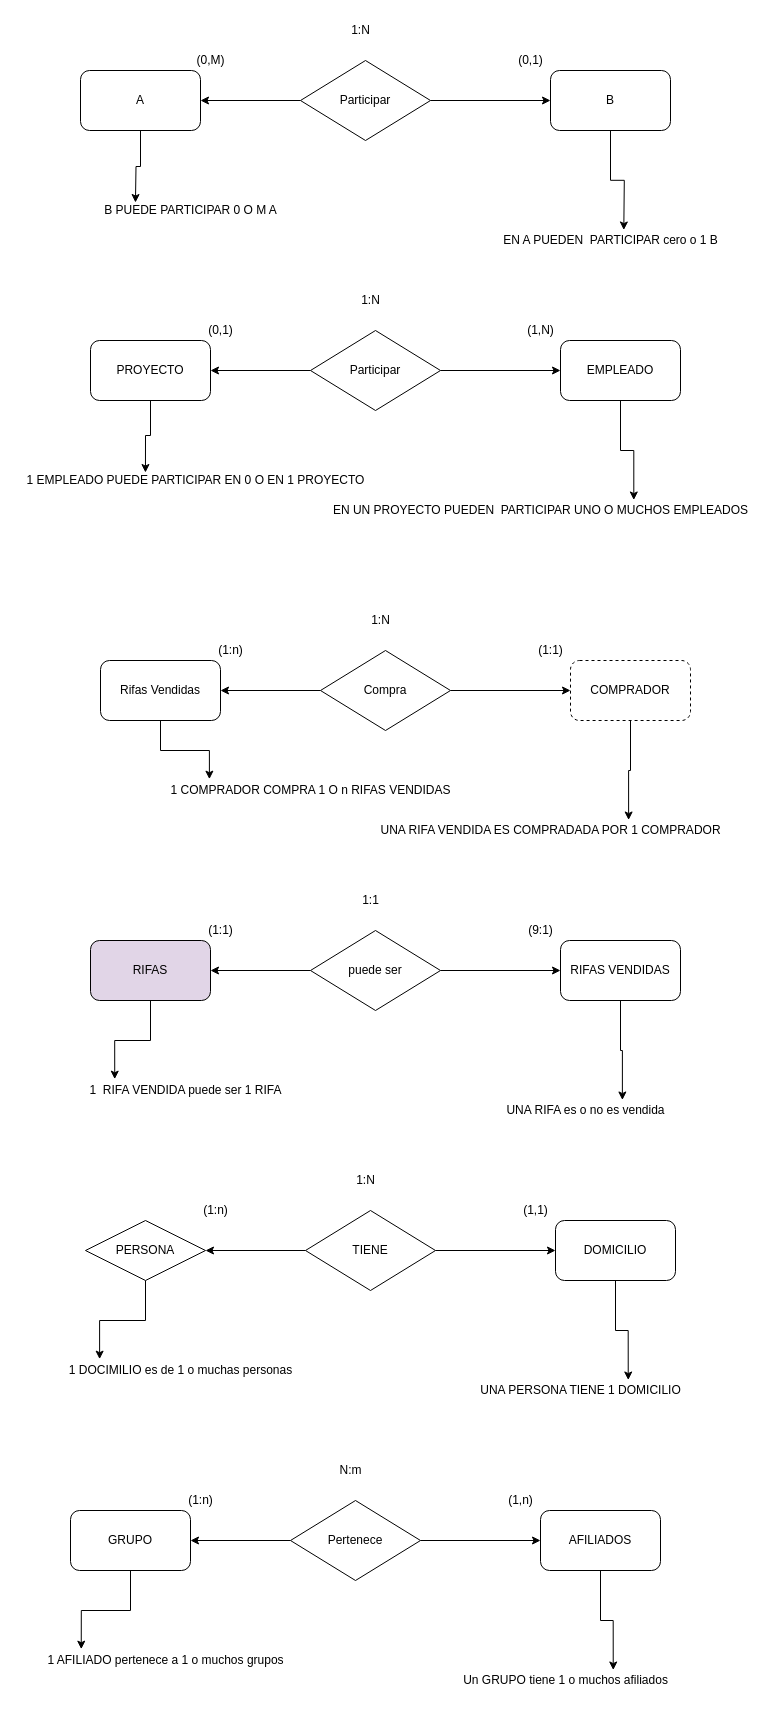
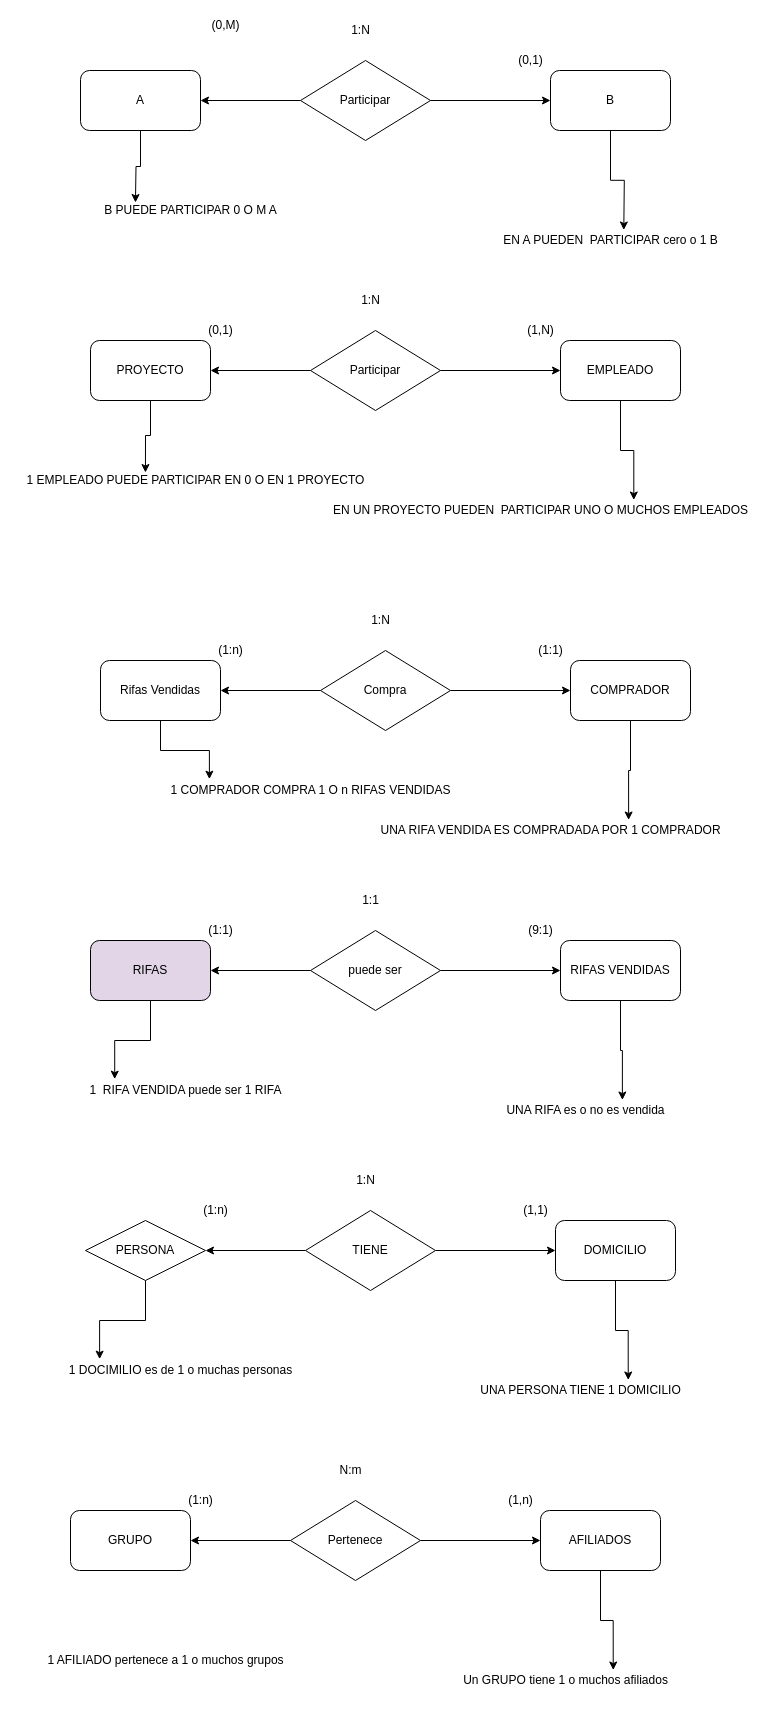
  <mxCell id="0" />
  <mxCell id="1" parent="0" />
  <mxCell id="2" style="edgeStyle=orthogonalEdgeStyle;rounded=0;orthogonalLoop=1;jettySize=auto;html=1;exitX=0.5;exitY=1;exitDx=0;exitDy=0;entryX=0.357;entryY=0.1;entryDx=0;entryDy=0;entryPerimeter=0;" parent="1" source="3" target="12" edge="1"><mxGeometry relative="1" as="geometry"><mxPoint x="150" y="450" as="targetPoint" /></mxGeometry></mxCell>
  <mxCell id="3" value="PROYECTO" style="rounded=1;whiteSpace=wrap;html=1;" parent="1" vertex="1"><mxGeometry x="90" y="340" width="120" height="60" as="geometry" /></mxCell>
  <mxCell id="4" value="" style="edgeStyle=orthogonalEdgeStyle;rounded=0;orthogonalLoop=1;jettySize=auto;html=1;" parent="1" source="6" target="3" edge="1"><mxGeometry relative="1" as="geometry" /></mxCell>
  <mxCell id="5" style="edgeStyle=orthogonalEdgeStyle;rounded=0;orthogonalLoop=1;jettySize=auto;html=1;exitX=1;exitY=0.5;exitDx=0;exitDy=0;entryX=0;entryY=0.5;entryDx=0;entryDy=0;" parent="1" source="6" target="8" edge="1"><mxGeometry relative="1" as="geometry" /></mxCell>
  <mxCell id="6" value="Participar" style="rhombus;whiteSpace=wrap;html=1;" parent="1" vertex="1"><mxGeometry x="310" y="330" width="130" height="80" as="geometry" /></mxCell>
  <mxCell id="7" style="edgeStyle=orthogonalEdgeStyle;rounded=0;orthogonalLoop=1;jettySize=auto;html=1;exitX=0.5;exitY=1;exitDx=0;exitDy=0;entryX=0.717;entryY=-0.025;entryDx=0;entryDy=0;entryPerimeter=0;" parent="1" source="8" target="13" edge="1"><mxGeometry relative="1" as="geometry" /></mxCell>
  <mxCell id="8" value="EMPLEADO" style="rounded=1;whiteSpace=wrap;html=1;" parent="1" vertex="1"><mxGeometry x="560" y="340" width="120" height="60" as="geometry" /></mxCell>
  <mxCell id="9" value="1:N" style="text;html=1;align=center;verticalAlign=middle;resizable=0;points=[];autosize=1;strokeColor=none;" parent="1" vertex="1"><mxGeometry x="355" y="290" width="30" height="20" as="geometry" /></mxCell>
  <mxCell id="10" value="(0,1)" style="text;html=1;align=center;verticalAlign=middle;resizable=0;points=[];autosize=1;strokeColor=none;" parent="1" vertex="1"><mxGeometry x="200" y="320" width="40" height="20" as="geometry" /></mxCell>
  <mxCell id="11" value="(1,N)" style="text;html=1;align=center;verticalAlign=middle;resizable=0;points=[];autosize=1;strokeColor=none;" parent="1" vertex="1"><mxGeometry x="520" y="320" width="40" height="20" as="geometry" /></mxCell>
  <mxCell id="12" value="1 EMPLEADO PUEDE PARTICIPAR EN 0 O EN 1 PROYECTO" style="text;html=1;align=center;verticalAlign=middle;resizable=0;points=[];autosize=1;strokeColor=none;" parent="1" vertex="1"><mxGeometry x="20" y="470" width="350" height="20" as="geometry" /></mxCell>
  <mxCell id="13" value="EN UN PROYECTO PUEDEN&amp;nbsp; PARTICIPAR UNO O MUCHOS EMPLEADOS" style="text;html=1;align=center;verticalAlign=middle;resizable=0;points=[];autosize=1;strokeColor=none;" parent="1" vertex="1"><mxGeometry x="325" y="500" width="430" height="20" as="geometry" /></mxCell>
  <mxCell id="14" style="edgeStyle=orthogonalEdgeStyle;rounded=0;orthogonalLoop=1;jettySize=auto;html=1;exitX=0.5;exitY=1;exitDx=0;exitDy=0;entryX=0.163;entryY=-0.067;entryDx=0;entryDy=0;entryPerimeter=0;" parent="1" source="15" target="24" edge="1"><mxGeometry relative="1" as="geometry" /></mxCell>
  <mxCell id="15" value="Rifas Vendidas" style="rounded=1;whiteSpace=wrap;html=1;" parent="1" vertex="1"><mxGeometry x="100" y="660" width="120" height="60" as="geometry" /></mxCell>
  <mxCell id="16" value="" style="edgeStyle=orthogonalEdgeStyle;rounded=0;orthogonalLoop=1;jettySize=auto;html=1;" parent="1" source="18" target="15" edge="1"><mxGeometry relative="1" as="geometry" /></mxCell>
  <mxCell id="17" style="edgeStyle=orthogonalEdgeStyle;rounded=0;orthogonalLoop=1;jettySize=auto;html=1;exitX=1;exitY=0.5;exitDx=0;exitDy=0;entryX=0;entryY=0.5;entryDx=0;entryDy=0;" parent="1" source="18" target="20" edge="1"><mxGeometry relative="1" as="geometry" /></mxCell>
  <mxCell id="18" value="Compra" style="rhombus;whiteSpace=wrap;html=1;" parent="1" vertex="1"><mxGeometry x="320" y="650" width="130" height="80" as="geometry" /></mxCell>
  <mxCell id="19" style="edgeStyle=orthogonalEdgeStyle;rounded=0;orthogonalLoop=1;jettySize=auto;html=1;exitX=0.5;exitY=1;exitDx=0;exitDy=0;entryX=0.717;entryY=-0.025;entryDx=0;entryDy=0;entryPerimeter=0;" parent="1" source="20" target="25" edge="1"><mxGeometry relative="1" as="geometry" /></mxCell>
- <mxCell id="20" value="COMPRADOR" style="rounded=1;whiteSpace=wrap;html=1;dashed=1;" parent="1" vertex="1"><mxGeometry x="570" y="660" width="120" height="60" as="geometry" /></mxCell>
+ <mxCell id="20" value="COMPRADOR" style="rounded=1;whiteSpace=wrap;html=1;" parent="1" vertex="1"><mxGeometry x="570" y="660" width="120" height="60" as="geometry" /></mxCell>
  <mxCell id="21" value="1:N" style="text;html=1;align=center;verticalAlign=middle;resizable=0;points=[];autosize=1;strokeColor=none;" parent="1" vertex="1"><mxGeometry x="365" y="610" width="30" height="20" as="geometry" /></mxCell>
  <mxCell id="22" value="(1:n)" style="text;html=1;align=center;verticalAlign=middle;resizable=0;points=[];autosize=1;strokeColor=none;" parent="1" vertex="1"><mxGeometry x="210" y="640" width="40" height="20" as="geometry" /></mxCell>
  <mxCell id="23" value="(1:1)" style="text;html=1;align=center;verticalAlign=middle;resizable=0;points=[];autosize=1;strokeColor=none;" parent="1" vertex="1"><mxGeometry x="530" y="640" width="40" height="20" as="geometry" /></mxCell>
  <mxCell id="24" value="1 COMPRADOR COMPRA 1 O n RIFAS VENDIDAS" style="text;html=1;align=center;verticalAlign=middle;resizable=0;points=[];autosize=1;strokeColor=none;" parent="1" vertex="1"><mxGeometry x="160" y="780" width="300" height="20" as="geometry" /></mxCell>
  <mxCell id="25" value="UNA RIFA VENDIDA ES COMPRADADA POR 1 COMPRADOR" style="text;html=1;align=center;verticalAlign=middle;resizable=0;points=[];autosize=1;strokeColor=none;" parent="1" vertex="1"><mxGeometry x="370" y="820" width="360" height="20" as="geometry" /></mxCell>
  <mxCell id="26" style="edgeStyle=orthogonalEdgeStyle;rounded=0;orthogonalLoop=1;jettySize=auto;html=1;exitX=0.5;exitY=1;exitDx=0;exitDy=0;entryX=0.163;entryY=-0.067;entryDx=0;entryDy=0;entryPerimeter=0;" parent="1" source="27" target="36" edge="1"><mxGeometry relative="1" as="geometry" /></mxCell>
  <mxCell id="27" value="RIFAS" style="rounded=1;whiteSpace=wrap;html=1;fillColor=#e1d5e7;" parent="1" vertex="1"><mxGeometry x="90" y="940" width="120" height="60" as="geometry" /></mxCell>
  <mxCell id="28" value="" style="edgeStyle=orthogonalEdgeStyle;rounded=0;orthogonalLoop=1;jettySize=auto;html=1;" parent="1" source="30" target="27" edge="1"><mxGeometry relative="1" as="geometry" /></mxCell>
  <mxCell id="29" style="edgeStyle=orthogonalEdgeStyle;rounded=0;orthogonalLoop=1;jettySize=auto;html=1;exitX=1;exitY=0.5;exitDx=0;exitDy=0;entryX=0;entryY=0.5;entryDx=0;entryDy=0;" parent="1" source="30" target="32" edge="1"><mxGeometry relative="1" as="geometry" /></mxCell>
  <mxCell id="30" value="puede ser" style="rhombus;whiteSpace=wrap;html=1;" parent="1" vertex="1"><mxGeometry x="310" y="930" width="130" height="80" as="geometry" /></mxCell>
  <mxCell id="31" style="edgeStyle=orthogonalEdgeStyle;rounded=0;orthogonalLoop=1;jettySize=auto;html=1;exitX=0.5;exitY=1;exitDx=0;exitDy=0;entryX=0.717;entryY=-0.025;entryDx=0;entryDy=0;entryPerimeter=0;" parent="1" source="32" target="37" edge="1"><mxGeometry relative="1" as="geometry" /></mxCell>
  <mxCell id="32" value="RIFAS VENDIDAS" style="rounded=1;whiteSpace=wrap;html=1;" parent="1" vertex="1"><mxGeometry x="560" y="940" width="120" height="60" as="geometry" /></mxCell>
  <mxCell id="33" value="1:1" style="text;html=1;align=center;verticalAlign=middle;resizable=0;points=[];autosize=1;strokeColor=none;" parent="1" vertex="1"><mxGeometry x="355" y="890" width="30" height="20" as="geometry" /></mxCell>
  <mxCell id="34" value="(1:1)" style="text;html=1;align=center;verticalAlign=middle;resizable=0;points=[];autosize=1;strokeColor=none;" parent="1" vertex="1"><mxGeometry x="200" y="920" width="40" height="20" as="geometry" /></mxCell>
  <mxCell id="35" value="(9:1)" style="text;html=1;align=center;verticalAlign=middle;resizable=0;points=[];autosize=1;strokeColor=none;" parent="1" vertex="1"><mxGeometry x="520" y="920" width="40" height="20" as="geometry" /></mxCell>
  <mxCell id="36" value="1&amp;nbsp; RIFA VENDIDA puede ser 1 RIFA" style="text;html=1;align=center;verticalAlign=middle;resizable=0;points=[];autosize=1;strokeColor=none;" parent="1" vertex="1"><mxGeometry x="80" y="1080" width="210" height="20" as="geometry" /></mxCell>
  <mxCell id="37" value="UNA RIFA es o no es vendida" style="text;html=1;align=center;verticalAlign=middle;resizable=0;points=[];autosize=1;strokeColor=none;" parent="1" vertex="1"><mxGeometry x="500" y="1100" width="170" height="20" as="geometry" /></mxCell>
  <mxCell id="38" style="edgeStyle=orthogonalEdgeStyle;rounded=0;orthogonalLoop=1;jettySize=auto;html=1;exitX=0.5;exitY=1;exitDx=0;exitDy=0;entryX=0.163;entryY=-0.067;entryDx=0;entryDy=0;entryPerimeter=0;" parent="1" source="39" target="48" edge="1"><mxGeometry relative="1" as="geometry" /></mxCell>
  <mxCell id="39" value="PERSONA" style="rhombus;whiteSpace=wrap;html=1;" parent="1" vertex="1"><mxGeometry x="85" y="1220" width="120" height="60" as="geometry" /></mxCell>
  <mxCell id="40" value="" style="edgeStyle=orthogonalEdgeStyle;rounded=0;orthogonalLoop=1;jettySize=auto;html=1;" parent="1" source="42" target="39" edge="1"><mxGeometry relative="1" as="geometry" /></mxCell>
  <mxCell id="41" style="edgeStyle=orthogonalEdgeStyle;rounded=0;orthogonalLoop=1;jettySize=auto;html=1;exitX=1;exitY=0.5;exitDx=0;exitDy=0;entryX=0;entryY=0.5;entryDx=0;entryDy=0;" parent="1" source="42" target="44" edge="1"><mxGeometry relative="1" as="geometry" /></mxCell>
  <mxCell id="42" value="TIENE" style="rhombus;whiteSpace=wrap;html=1;" parent="1" vertex="1"><mxGeometry x="305" y="1210" width="130" height="80" as="geometry" /></mxCell>
  <mxCell id="43" style="edgeStyle=orthogonalEdgeStyle;rounded=0;orthogonalLoop=1;jettySize=auto;html=1;exitX=0.5;exitY=1;exitDx=0;exitDy=0;entryX=0.717;entryY=-0.025;entryDx=0;entryDy=0;entryPerimeter=0;" parent="1" source="44" target="49" edge="1"><mxGeometry relative="1" as="geometry" /></mxCell>
  <mxCell id="44" value="DOMICILIO" style="rounded=1;whiteSpace=wrap;html=1;" parent="1" vertex="1"><mxGeometry x="555" y="1220" width="120" height="60" as="geometry" /></mxCell>
  <mxCell id="45" value="1:N" style="text;html=1;align=center;verticalAlign=middle;resizable=0;points=[];autosize=1;strokeColor=none;" parent="1" vertex="1"><mxGeometry x="350" y="1170" width="30" height="20" as="geometry" /></mxCell>
  <mxCell id="46" value="(1:n)" style="text;html=1;align=center;verticalAlign=middle;resizable=0;points=[];autosize=1;strokeColor=none;" parent="1" vertex="1"><mxGeometry x="195" y="1200" width="40" height="20" as="geometry" /></mxCell>
  <mxCell id="47" value="(1,1)" style="text;html=1;align=center;verticalAlign=middle;resizable=0;points=[];autosize=1;strokeColor=none;" parent="1" vertex="1"><mxGeometry x="515" y="1200" width="40" height="20" as="geometry" /></mxCell>
  <mxCell id="48" value="1 DOCIMILIO es de 1 o muchas personas" style="text;html=1;align=center;verticalAlign=middle;resizable=0;points=[];autosize=1;strokeColor=none;" parent="1" vertex="1"><mxGeometry x="60" y="1360" width="240" height="20" as="geometry" /></mxCell>
  <mxCell id="49" value="UNA PERSONA TIENE 1 DOMICILIO" style="text;html=1;align=center;verticalAlign=middle;resizable=0;points=[];autosize=1;strokeColor=none;" parent="1" vertex="1"><mxGeometry x="470" y="1380" width="220" height="20" as="geometry" /></mxCell>
- <mxCell id="50" style="edgeStyle=orthogonalEdgeStyle;rounded=0;orthogonalLoop=1;jettySize=auto;html=1;exitX=0.5;exitY=1;exitDx=0;exitDy=0;entryX=0.163;entryY=-0.067;entryDx=0;entryDy=0;entryPerimeter=0;" parent="1" source="51" target="60" edge="1"><mxGeometry relative="1" as="geometry" /></mxCell>
  <mxCell id="51" value="GRUPO" style="rounded=1;whiteSpace=wrap;html=1;" parent="1" vertex="1"><mxGeometry x="70" y="1510" width="120" height="60" as="geometry" /></mxCell>
  <mxCell id="52" value="" style="edgeStyle=orthogonalEdgeStyle;rounded=0;orthogonalLoop=1;jettySize=auto;html=1;" parent="1" source="54" target="51" edge="1"><mxGeometry relative="1" as="geometry" /></mxCell>
  <mxCell id="53" style="edgeStyle=orthogonalEdgeStyle;rounded=0;orthogonalLoop=1;jettySize=auto;html=1;exitX=1;exitY=0.5;exitDx=0;exitDy=0;entryX=0;entryY=0.5;entryDx=0;entryDy=0;" parent="1" source="54" target="56" edge="1"><mxGeometry relative="1" as="geometry" /></mxCell>
  <mxCell id="54" value="Pertenece" style="rhombus;whiteSpace=wrap;html=1;" parent="1" vertex="1"><mxGeometry x="290" y="1500" width="130" height="80" as="geometry" /></mxCell>
  <mxCell id="55" style="edgeStyle=orthogonalEdgeStyle;rounded=0;orthogonalLoop=1;jettySize=auto;html=1;exitX=0.5;exitY=1;exitDx=0;exitDy=0;entryX=0.717;entryY=-0.025;entryDx=0;entryDy=0;entryPerimeter=0;" parent="1" source="56" target="61" edge="1"><mxGeometry relative="1" as="geometry" /></mxCell>
  <mxCell id="56" value="AFILIADOS" style="rounded=1;whiteSpace=wrap;html=1;" parent="1" vertex="1"><mxGeometry x="540" y="1510" width="120" height="60" as="geometry" /></mxCell>
  <mxCell id="57" value="N:m" style="text;html=1;align=center;verticalAlign=middle;resizable=0;points=[];autosize=1;strokeColor=none;" parent="1" vertex="1"><mxGeometry x="330" y="1460" width="40" height="20" as="geometry" /></mxCell>
  <mxCell id="58" value="(1:n)" style="text;html=1;align=center;verticalAlign=middle;resizable=0;points=[];autosize=1;strokeColor=none;" parent="1" vertex="1"><mxGeometry x="180" y="1490" width="40" height="20" as="geometry" /></mxCell>
  <mxCell id="59" value="(1,n)" style="text;html=1;align=center;verticalAlign=middle;resizable=0;points=[];autosize=1;strokeColor=none;" parent="1" vertex="1"><mxGeometry x="500" y="1490" width="40" height="20" as="geometry" /></mxCell>
  <mxCell id="60" value="1 AFILIADO pertenece a 1 o muchos grupos" style="text;html=1;align=center;verticalAlign=middle;resizable=0;points=[];autosize=1;strokeColor=none;" parent="1" vertex="1"><mxGeometry x="40" y="1650" width="250" height="20" as="geometry" /></mxCell>
  <mxCell id="61" value="Un GRUPO tiene 1 o muchos afiliados" style="text;html=1;align=center;verticalAlign=middle;resizable=0;points=[];autosize=1;strokeColor=none;" parent="1" vertex="1"><mxGeometry x="455" y="1670" width="220" height="20" as="geometry" /></mxCell>
  <mxCell id="62" style="edgeStyle=orthogonalEdgeStyle;rounded=0;orthogonalLoop=1;jettySize=auto;html=1;exitX=0.5;exitY=1;exitDx=0;exitDy=0;entryX=0.357;entryY=0.1;entryDx=0;entryDy=0;entryPerimeter=0;" edge="1" parent="1" source="63"><mxGeometry relative="1" as="geometry"><mxPoint x="134.95" y="202" as="targetPoint" /></mxGeometry></mxCell>
  <mxCell id="63" value="A" style="rounded=1;whiteSpace=wrap;html=1;" vertex="1" parent="1"><mxGeometry x="80" y="70" width="120" height="60" as="geometry" /></mxCell>
  <mxCell id="64" value="" style="edgeStyle=orthogonalEdgeStyle;rounded=0;orthogonalLoop=1;jettySize=auto;html=1;" edge="1" parent="1" source="66" target="63"><mxGeometry relative="1" as="geometry" /></mxCell>
  <mxCell id="65" style="edgeStyle=orthogonalEdgeStyle;rounded=0;orthogonalLoop=1;jettySize=auto;html=1;exitX=1;exitY=0.5;exitDx=0;exitDy=0;entryX=0;entryY=0.5;entryDx=0;entryDy=0;" edge="1" parent="1" source="66" target="68"><mxGeometry relative="1" as="geometry" /></mxCell>
  <mxCell id="66" value="Participar" style="rhombus;whiteSpace=wrap;html=1;" vertex="1" parent="1"><mxGeometry x="300" y="60" width="130" height="80" as="geometry" /></mxCell>
  <mxCell id="67" style="edgeStyle=orthogonalEdgeStyle;rounded=0;orthogonalLoop=1;jettySize=auto;html=1;exitX=0.5;exitY=1;exitDx=0;exitDy=0;entryX=0.717;entryY=-0.025;entryDx=0;entryDy=0;entryPerimeter=0;" edge="1" parent="1" source="68"><mxGeometry relative="1" as="geometry"><mxPoint x="623.31" y="229.5" as="targetPoint" /></mxGeometry></mxCell>
  <mxCell id="68" value="B" style="rounded=1;whiteSpace=wrap;html=1;" vertex="1" parent="1"><mxGeometry x="550" y="70" width="120" height="60" as="geometry" /></mxCell>
  <mxCell id="69" value="1:N" style="text;html=1;align=center;verticalAlign=middle;resizable=0;points=[];autosize=1;strokeColor=none;" vertex="1" parent="1"><mxGeometry x="345" y="20" width="30" height="20" as="geometry" /></mxCell>
- <mxCell id="70" value="(0,M)" style="text;html=1;align=center;verticalAlign=middle;resizable=0;points=[];autosize=1;strokeColor=none;" vertex="1" parent="1"><mxGeometry x="190" y="50" width="40" height="20" as="geometry" /></mxCell>
+ <mxCell id="70" value="(0,M)" style="text;html=1;align=center;verticalAlign=middle;resizable=0;points=[];autosize=1;strokeColor=none;" vertex="1" parent="1"><mxGeometry x="205" y="15" width="40" height="20" as="geometry" /></mxCell>
  <mxCell id="71" value="(0,1)" style="text;html=1;align=center;verticalAlign=middle;resizable=0;points=[];autosize=1;strokeColor=none;" vertex="1" parent="1"><mxGeometry x="510" y="50" width="40" height="20" as="geometry" /></mxCell>
  <mxCell id="72" value="B PUEDE PARTICIPAR 0 O M A" style="text;html=1;align=center;verticalAlign=middle;resizable=0;points=[];autosize=1;strokeColor=none;" vertex="1" parent="1"><mxGeometry x="95" y="200" width="190" height="20" as="geometry" /></mxCell>
  <mxCell id="73" value="EN A PUEDEN&amp;nbsp; PARTICIPAR cero o 1 B" style="text;html=1;align=center;verticalAlign=middle;resizable=0;points=[];autosize=1;strokeColor=none;" vertex="1" parent="1"><mxGeometry x="495" y="230" width="230" height="20" as="geometry" /></mxCell>
